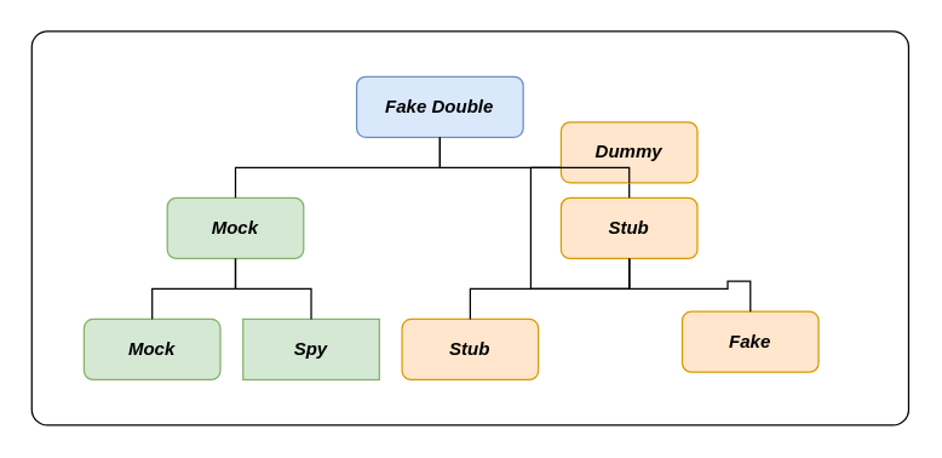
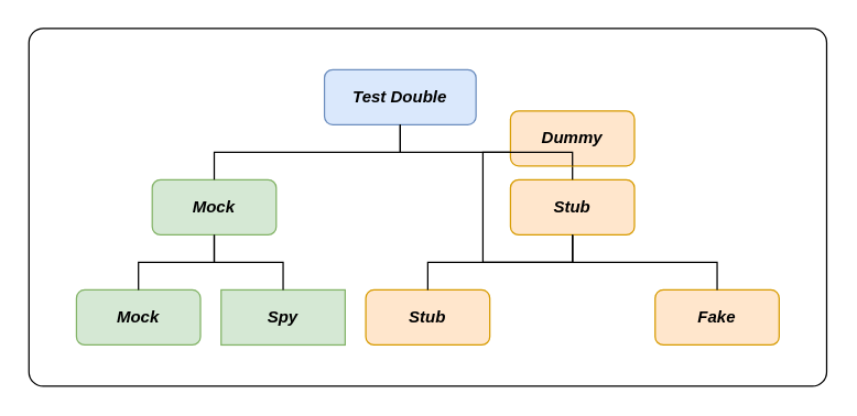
  <mxCell id="0" />
  <mxCell id="1" parent="0" />
  <mxCell id="2" value="" style="rounded=1;whiteSpace=wrap;html=1;fontFamily=Helvetica;fontSize=11;fontColor=default;arcSize=4;" parent="1" vertex="1"><mxGeometry x="20.5" y="20" width="579" height="260" as="geometry" /></mxCell>
  <mxCell id="3" value="" style="group" vertex="1" connectable="0" parent="1"><mxGeometry x="55" y="50" width="510" height="200" as="geometry" /></mxCell>
- <mxCell id="4" value="&lt;i&gt;Fake Double&lt;/i&gt;" style="rounded=1;whiteSpace=wrap;html=1;fontStyle=1;fillColor=#dae8fc;strokeColor=#6c8ebf;" parent="3" vertex="1"><mxGeometry x="180" width="110" height="40" as="geometry" /></mxCell>
+ <mxCell id="4" value="&lt;i&gt;Test Double&lt;/i&gt;" style="rounded=1;whiteSpace=wrap;html=1;fontStyle=1;fillColor=#dae8fc;strokeColor=#6c8ebf;" parent="3" vertex="1"><mxGeometry x="180" width="110" height="40" as="geometry" /></mxCell>
  <mxCell id="5" value="&lt;i&gt;Mock&lt;/i&gt;" style="rounded=1;whiteSpace=wrap;html=1;fontStyle=1;fillColor=#d5e8d4;strokeColor=#82b366;" parent="3" vertex="1"><mxGeometry x="55" y="80" width="90" height="40" as="geometry" /></mxCell>
  <mxCell id="6" style="edgeStyle=orthogonalEdgeStyle;shape=connector;rounded=0;orthogonalLoop=1;jettySize=auto;html=1;labelBackgroundColor=default;strokeColor=default;fontFamily=Helvetica;fontSize=11;fontColor=default;endArrow=none;endFill=0;exitX=0.5;exitY=1;exitDx=0;exitDy=0;entryX=0.5;entryY=0;entryDx=0;entryDy=0;" parent="3" source="4" target="5" edge="1"><mxGeometry relative="1" as="geometry"><Array as="points"><mxPoint x="235" y="60" /><mxPoint x="100" y="60" /></Array></mxGeometry></mxCell>
  <mxCell id="7" value="&lt;i&gt;Stub&lt;/i&gt;" style="rounded=1;whiteSpace=wrap;html=1;fontStyle=1;fillColor=#ffe6cc;strokeColor=#d79b00;" parent="3" vertex="1"><mxGeometry x="315" y="80" width="90" height="40" as="geometry" /></mxCell>
  <mxCell id="8" style="edgeStyle=orthogonalEdgeStyle;shape=connector;rounded=0;orthogonalLoop=1;jettySize=auto;html=1;labelBackgroundColor=default;strokeColor=default;fontFamily=Helvetica;fontSize=11;fontColor=default;endArrow=none;endFill=0;exitX=0.5;exitY=1;exitDx=0;exitDy=0;entryX=0.5;entryY=0;entryDx=0;entryDy=0;" parent="3" source="4" target="7" edge="1"><mxGeometry relative="1" as="geometry"><Array as="points"><mxPoint x="235" y="60" /><mxPoint x="360" y="60" /></Array></mxGeometry></mxCell>
  <mxCell id="9" value="&lt;i&gt;Mock&lt;/i&gt;" style="rounded=1;whiteSpace=wrap;html=1;fontStyle=1;fillColor=#d5e8d4;strokeColor=#82b366;" parent="3" vertex="1"><mxGeometry y="160" width="90" height="40" as="geometry" /></mxCell>
  <mxCell id="10" style="edgeStyle=orthogonalEdgeStyle;rounded=0;orthogonalLoop=1;jettySize=auto;html=1;endArrow=none;endFill=0;entryX=0.5;entryY=0;entryDx=0;entryDy=0;" parent="3" source="5" target="9" edge="1"><mxGeometry relative="1" as="geometry" /></mxCell>
  <mxCell id="11" value="&lt;i&gt;Spy&lt;/i&gt;" style="whiteSpace=wrap;html=1;fontStyle=1;fillColor=#d5e8d4;strokeColor=#82b366;rounded=0;" parent="3" vertex="1"><mxGeometry x="105" y="160" width="90" height="40" as="geometry" /></mxCell>
  <mxCell id="12" style="edgeStyle=orthogonalEdgeStyle;rounded=0;orthogonalLoop=1;jettySize=auto;html=1;endArrow=none;endFill=0;entryX=0.5;entryY=0;entryDx=0;entryDy=0;" parent="3" source="5" target="11" edge="1"><mxGeometry relative="1" as="geometry" /></mxCell>
  <mxCell id="13" value="&lt;i&gt;Stub&lt;/i&gt;" style="rounded=1;whiteSpace=wrap;html=1;fontStyle=1;fillColor=#ffe6cc;strokeColor=#d79b00;" parent="3" vertex="1"><mxGeometry x="210" y="160" width="90" height="40" as="geometry" /></mxCell>
  <mxCell id="14" style="edgeStyle=orthogonalEdgeStyle;shape=connector;rounded=0;orthogonalLoop=1;jettySize=auto;html=1;labelBackgroundColor=default;strokeColor=default;fontFamily=Helvetica;fontSize=11;fontColor=default;endArrow=none;endFill=0;exitX=0.5;exitY=1;exitDx=0;exitDy=0;" parent="3" source="7" target="13" edge="1"><mxGeometry relative="1" as="geometry" /></mxCell>
  <mxCell id="15" value="&lt;i&gt;Dummy&lt;/i&gt;" style="rounded=1;whiteSpace=wrap;html=1;fontStyle=1;fillColor=#ffe6cc;strokeColor=#d79b00;" parent="3" vertex="1"><mxGeometry x="315" y="30" width="90" height="40" as="geometry" /></mxCell>
  <mxCell id="16" style="edgeStyle=orthogonalEdgeStyle;shape=connector;rounded=0;orthogonalLoop=1;jettySize=auto;html=1;labelBackgroundColor=default;strokeColor=default;fontFamily=Helvetica;fontSize=11;fontColor=default;endArrow=none;endFill=0;exitX=0.5;exitY=1;exitDx=0;exitDy=0;" parent="3" source="7" target="15" edge="1"><mxGeometry relative="1" as="geometry" /></mxCell>
- <mxCell id="17" value="&lt;i&gt;Fake&lt;/i&gt;" style="rounded=1;whiteSpace=wrap;html=1;fontStyle=1;fillColor=#ffe6cc;strokeColor=#d79b00;" parent="3" vertex="1"><mxGeometry x="395" y="155" width="90" height="40" as="geometry" /></mxCell>
+ <mxCell id="17" value="&lt;i&gt;Fake&lt;/i&gt;" style="rounded=1;whiteSpace=wrap;html=1;fontStyle=1;fillColor=#ffe6cc;strokeColor=#d79b00;" parent="3" vertex="1"><mxGeometry x="420" y="160" width="90" height="40" as="geometry" /></mxCell>
  <mxCell id="18" style="edgeStyle=orthogonalEdgeStyle;shape=connector;rounded=0;orthogonalLoop=1;jettySize=auto;html=1;labelBackgroundColor=default;strokeColor=default;fontFamily=Helvetica;fontSize=11;fontColor=default;endArrow=none;endFill=0;exitX=0.5;exitY=1;exitDx=0;exitDy=0;" parent="3" source="7" target="17" edge="1"><mxGeometry relative="1" as="geometry" /></mxCell>
